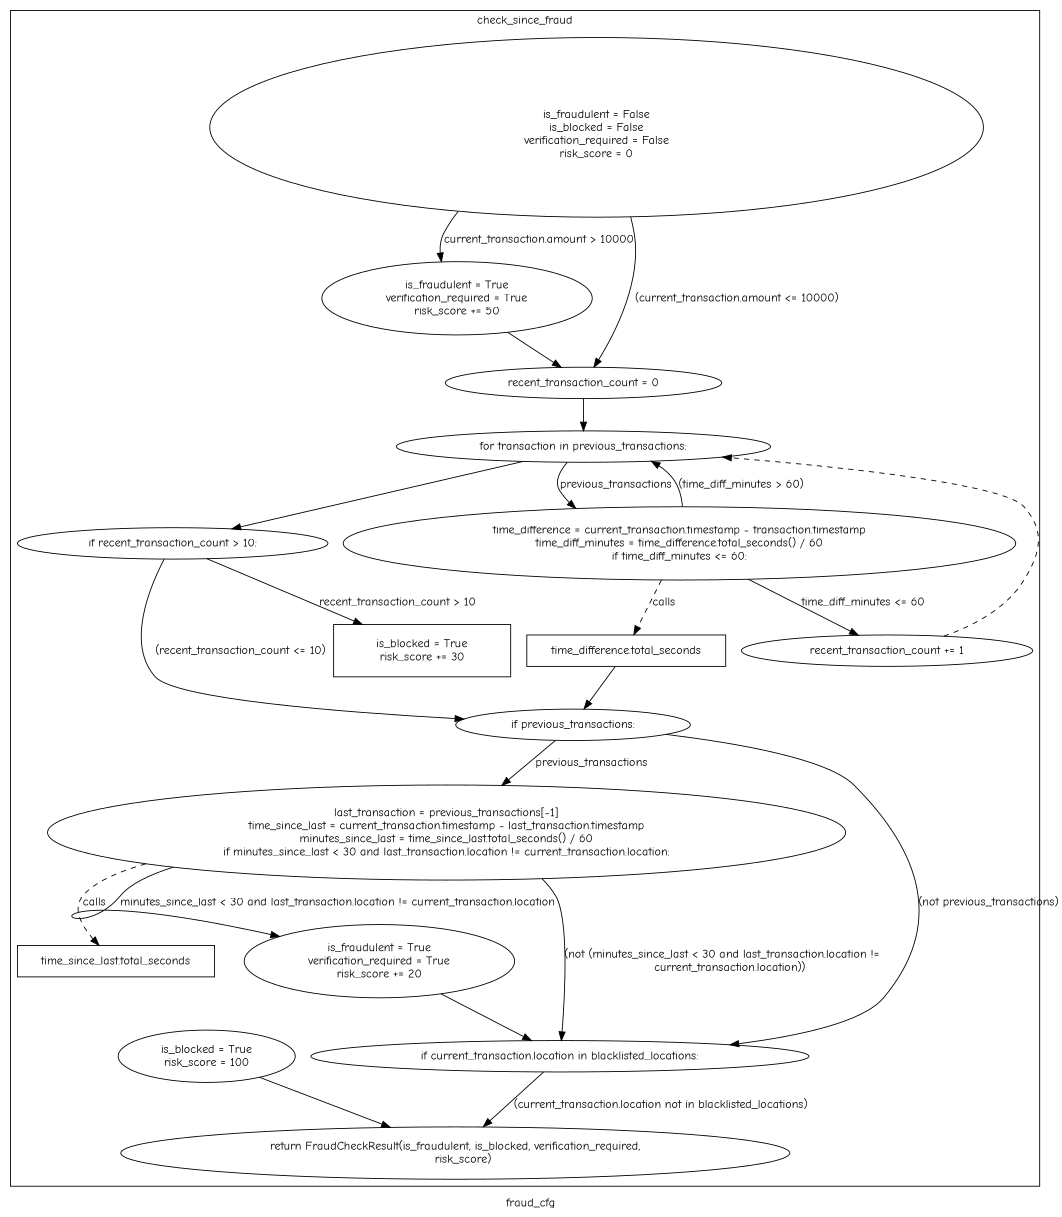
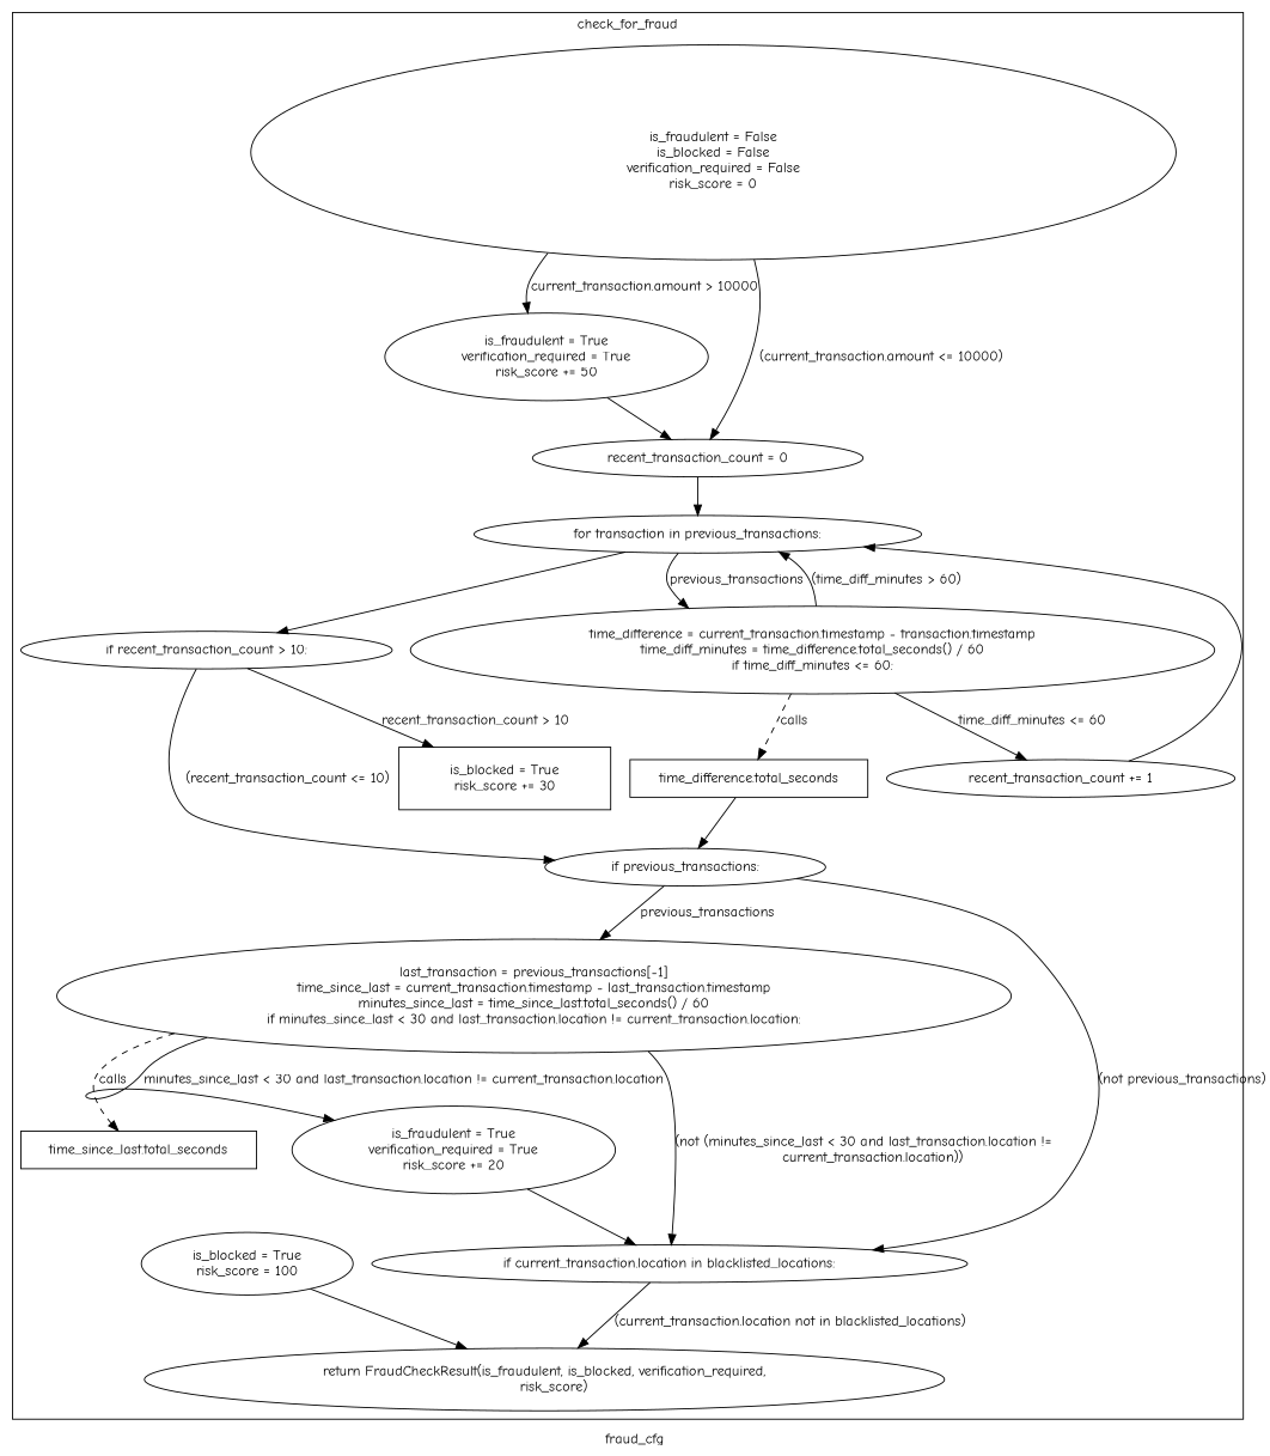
  digraph {
    fontname="Comic Neue"
    label=fraud_cfg
    node [fontname="Comic Neue"]
    edge [fontname="Comic Neue"]
    n1 [height=2.8677 label="\nis_fraudulent = False\nis_blocked = False\nverification_required = False\nrisk_score = 0\n" width=12.32]
    n2 [height=1.1736 label="is_fraudulent = True\nverification_required = True\nrisk_score += 50\n" width=4.3065]
    n3 [height=0.5 label="recent_transaction_count = 0\n" width=4.4037]
    n4 [height=0.5 label="for transaction in previous_transactions:\n" width=5.9528]
    n5 [height=1.1736 label="time_difference = current_transaction.timestamp - transaction.timestamp\ntime_diff_minutes = time_difference.total_seconds() / 60\nif time_diff_minutes <= 60:\n" width=10.715]
    n6 [height=0.5 label="if recent_transaction_count > 10:\n" width=4.9445]
    n7 [height=0.5 label="time_difference.total_seconds" shape=box width=3.1701]
    n8 [height=0.5 label="recent_transaction_count += 1\n" width=4.6376]
    n9 [height=0.83478 label="is_blocked = True\nrisk_score += 30\n" shape=box width=2.8186]
    n10 [height=0.5 label="if previous_transactions:\n" width=3.7315]
    n11 [height=1.5124 label="last_transaction = previous_transactions[-1]\ntime_since_last = current_transaction.timestamp - last_transaction.timestamp\nminutes_since_last = time_since_last.total_seconds() / 60\nif minutes_since_last < 30 and last_transaction.location != current_transaction.location:\n" width=12.703]
    n12 [height=0.5 label="if current_transaction.location in blacklisted_locations:\n" width=7.9257]
    n13 [height=0.5 label="time_since_last.total_seconds" shape=box width=3.1389]
    n14 [height=1.1736 label="is_fraudulent = True\nverification_required = True\nrisk_score += 20\n" width=4.3065]
    n15 [height=0.83478 label="is_blocked = True\nrisk_score = 100\n" width=2.8186]
    n16 [height=0.83478 label="return FraudCheckResult(is_fraudulent, is_blocked, verification_required,\n    risk_score)\n" width=10.656]
    subgraph cluster_1 {
-     label=check_since_fraud
+     label=check_for_fraud
      n1
      n2
      n3
      n4
      n5
      n6
      n7
      n8
      n9
      n10
      n11
      n12
      n13
      n14
      n15
      n16
    }
    n1 -> n2 [label="current_transaction.amount > 10000"]
    n1 -> n3 [label="(current_transaction.amount <= 10000)"]
    n2 -> n3
    n3 -> n4
    n4 -> n5 [label=previous_transactions]
    n4 -> n6
    n5 -> n4 [label="(time_diff_minutes > 60)"]
    n5 -> n7 [label=calls style=dashed]
    n5 -> n8 [label="time_diff_minutes <= 60"]
    n6 -> n9 [label="recent_transaction_count > 10"]
    n6 -> n10 [label="(recent_transaction_count <= 10)"]
    n7 -> n10
-   n8 -> n4 [style=dashed]
+   n8 -> n4
    n10 -> n11 [label=previous_transactions]
    n10 -> n12 [label="(not previous_transactions)"]
    n11 -> n12 [label="(not (minutes_since_last < 30 and last_transaction.location !=\n    current_transaction.location))"]
    n11 -> n13 [label=calls style=dashed]
    n11 -> n14 [label="minutes_since_last < 30 and last_transaction.location != current_transaction.location"]
    n12 -> n16 [label="(current_transaction.location not in blacklisted_locations)"]
    n14 -> n12
    n15 -> n16
  }
